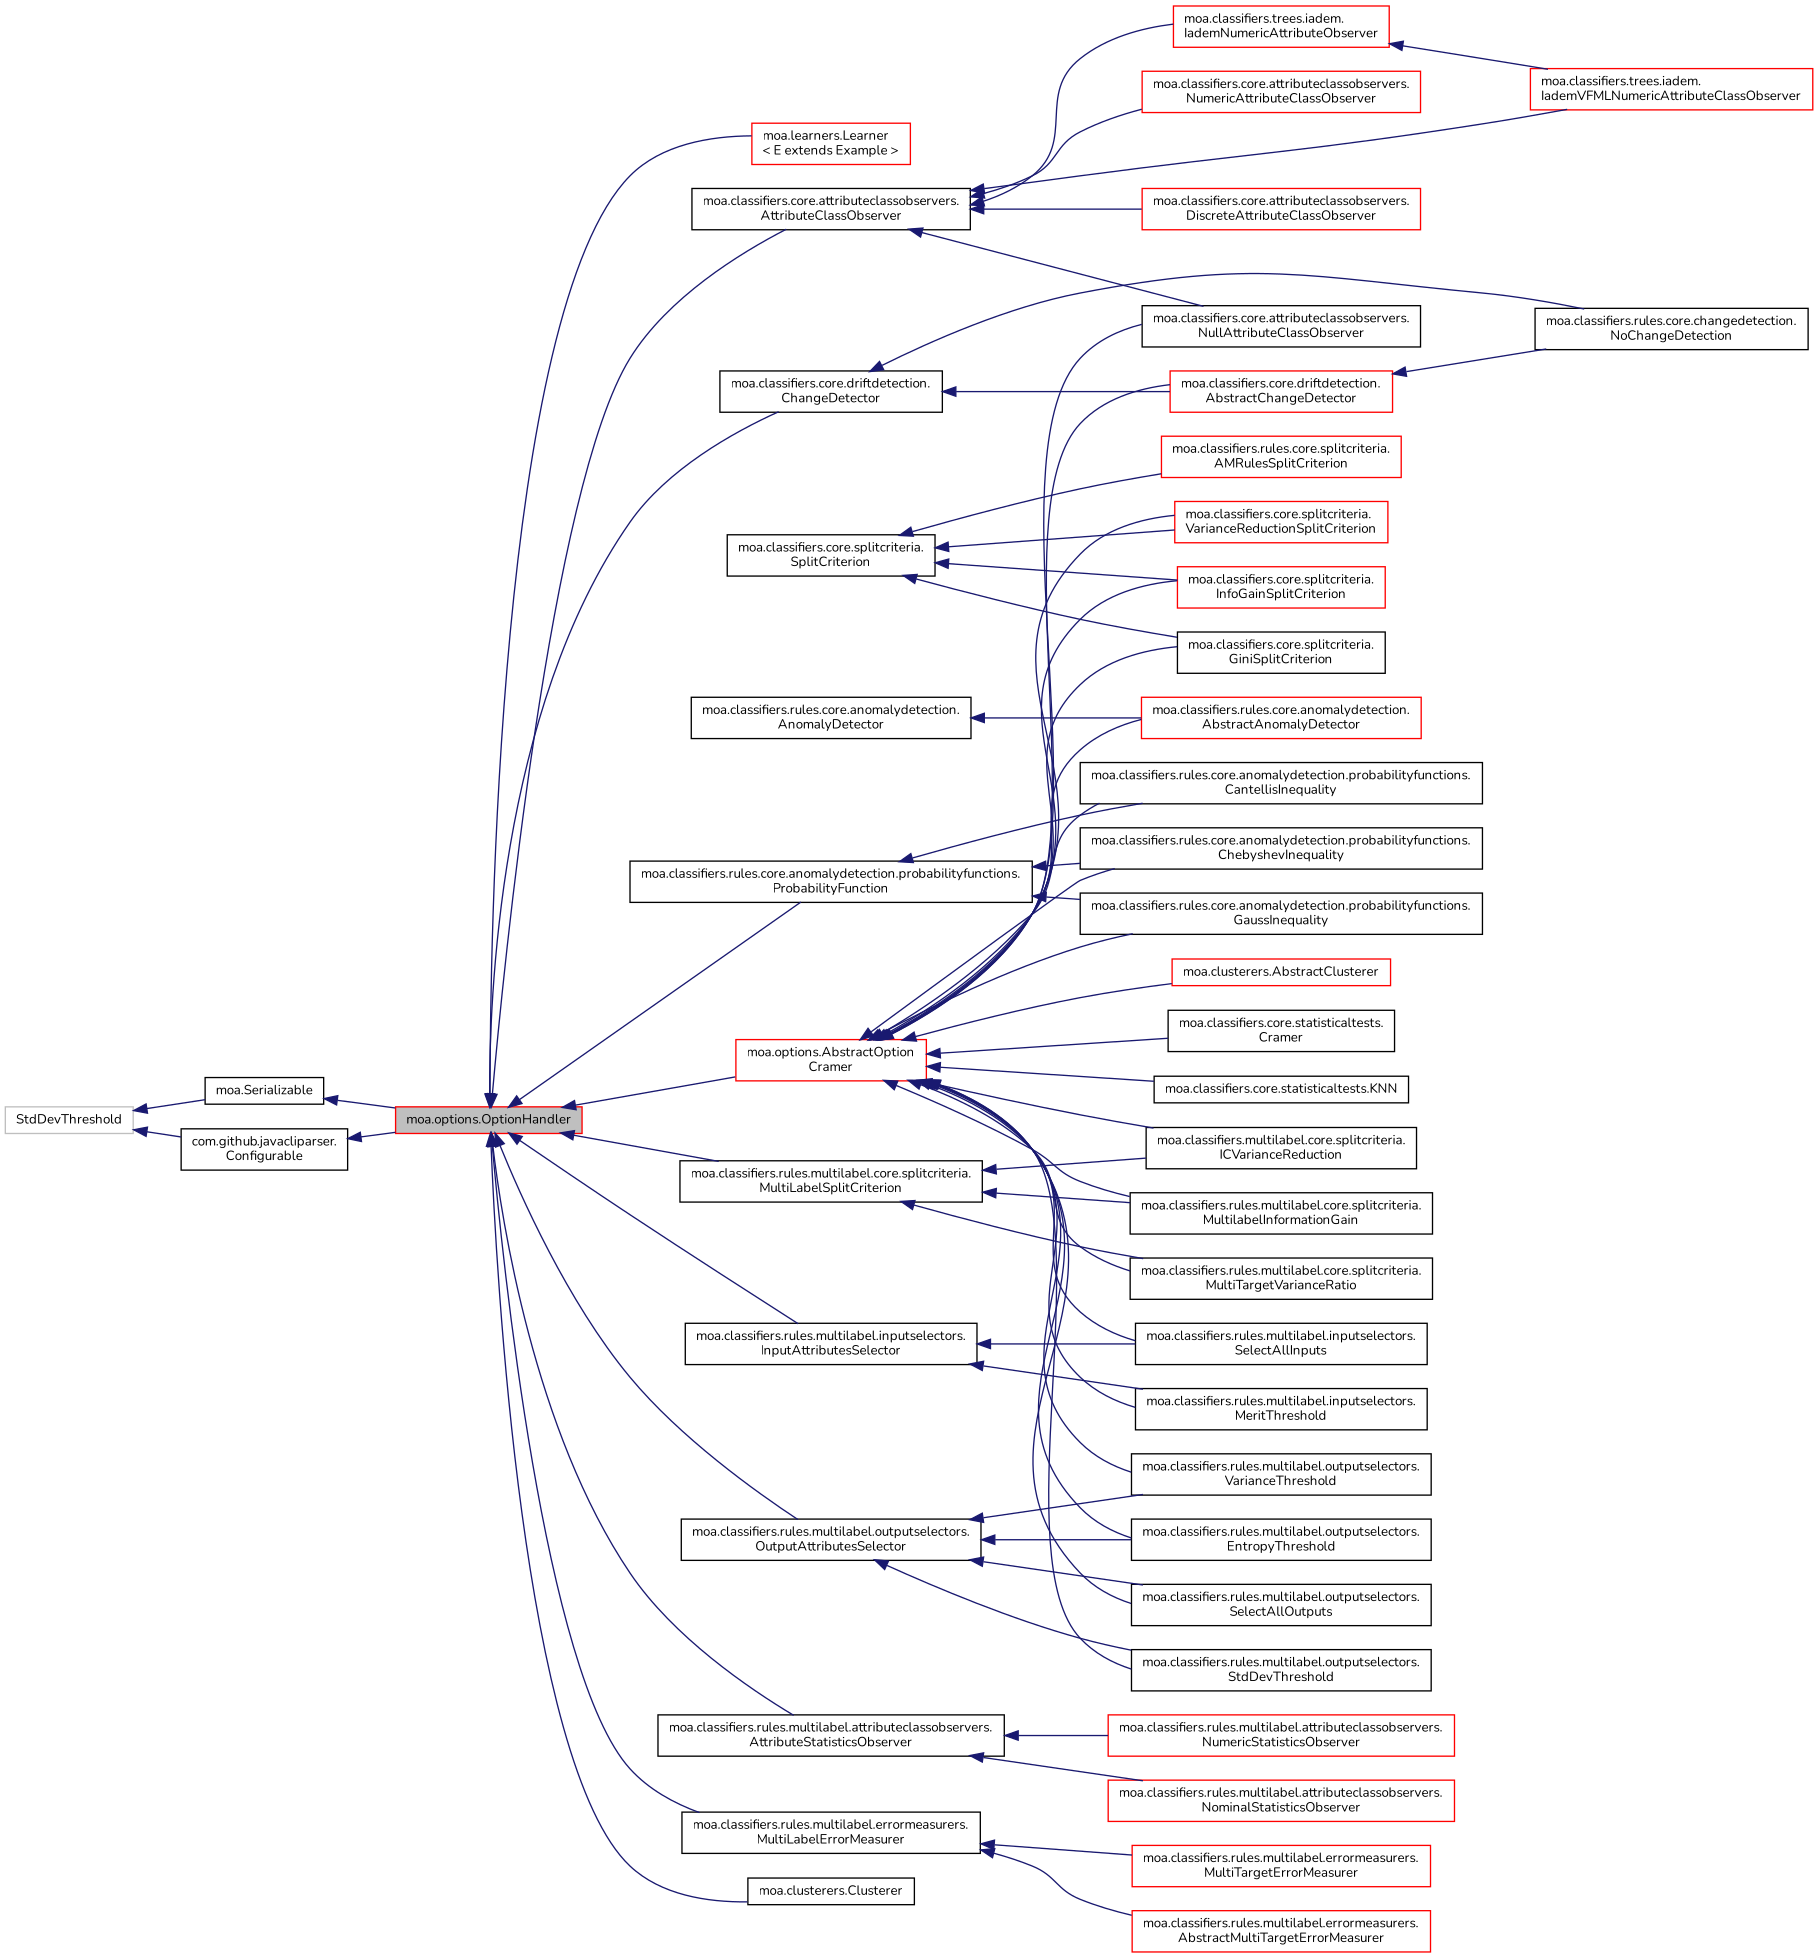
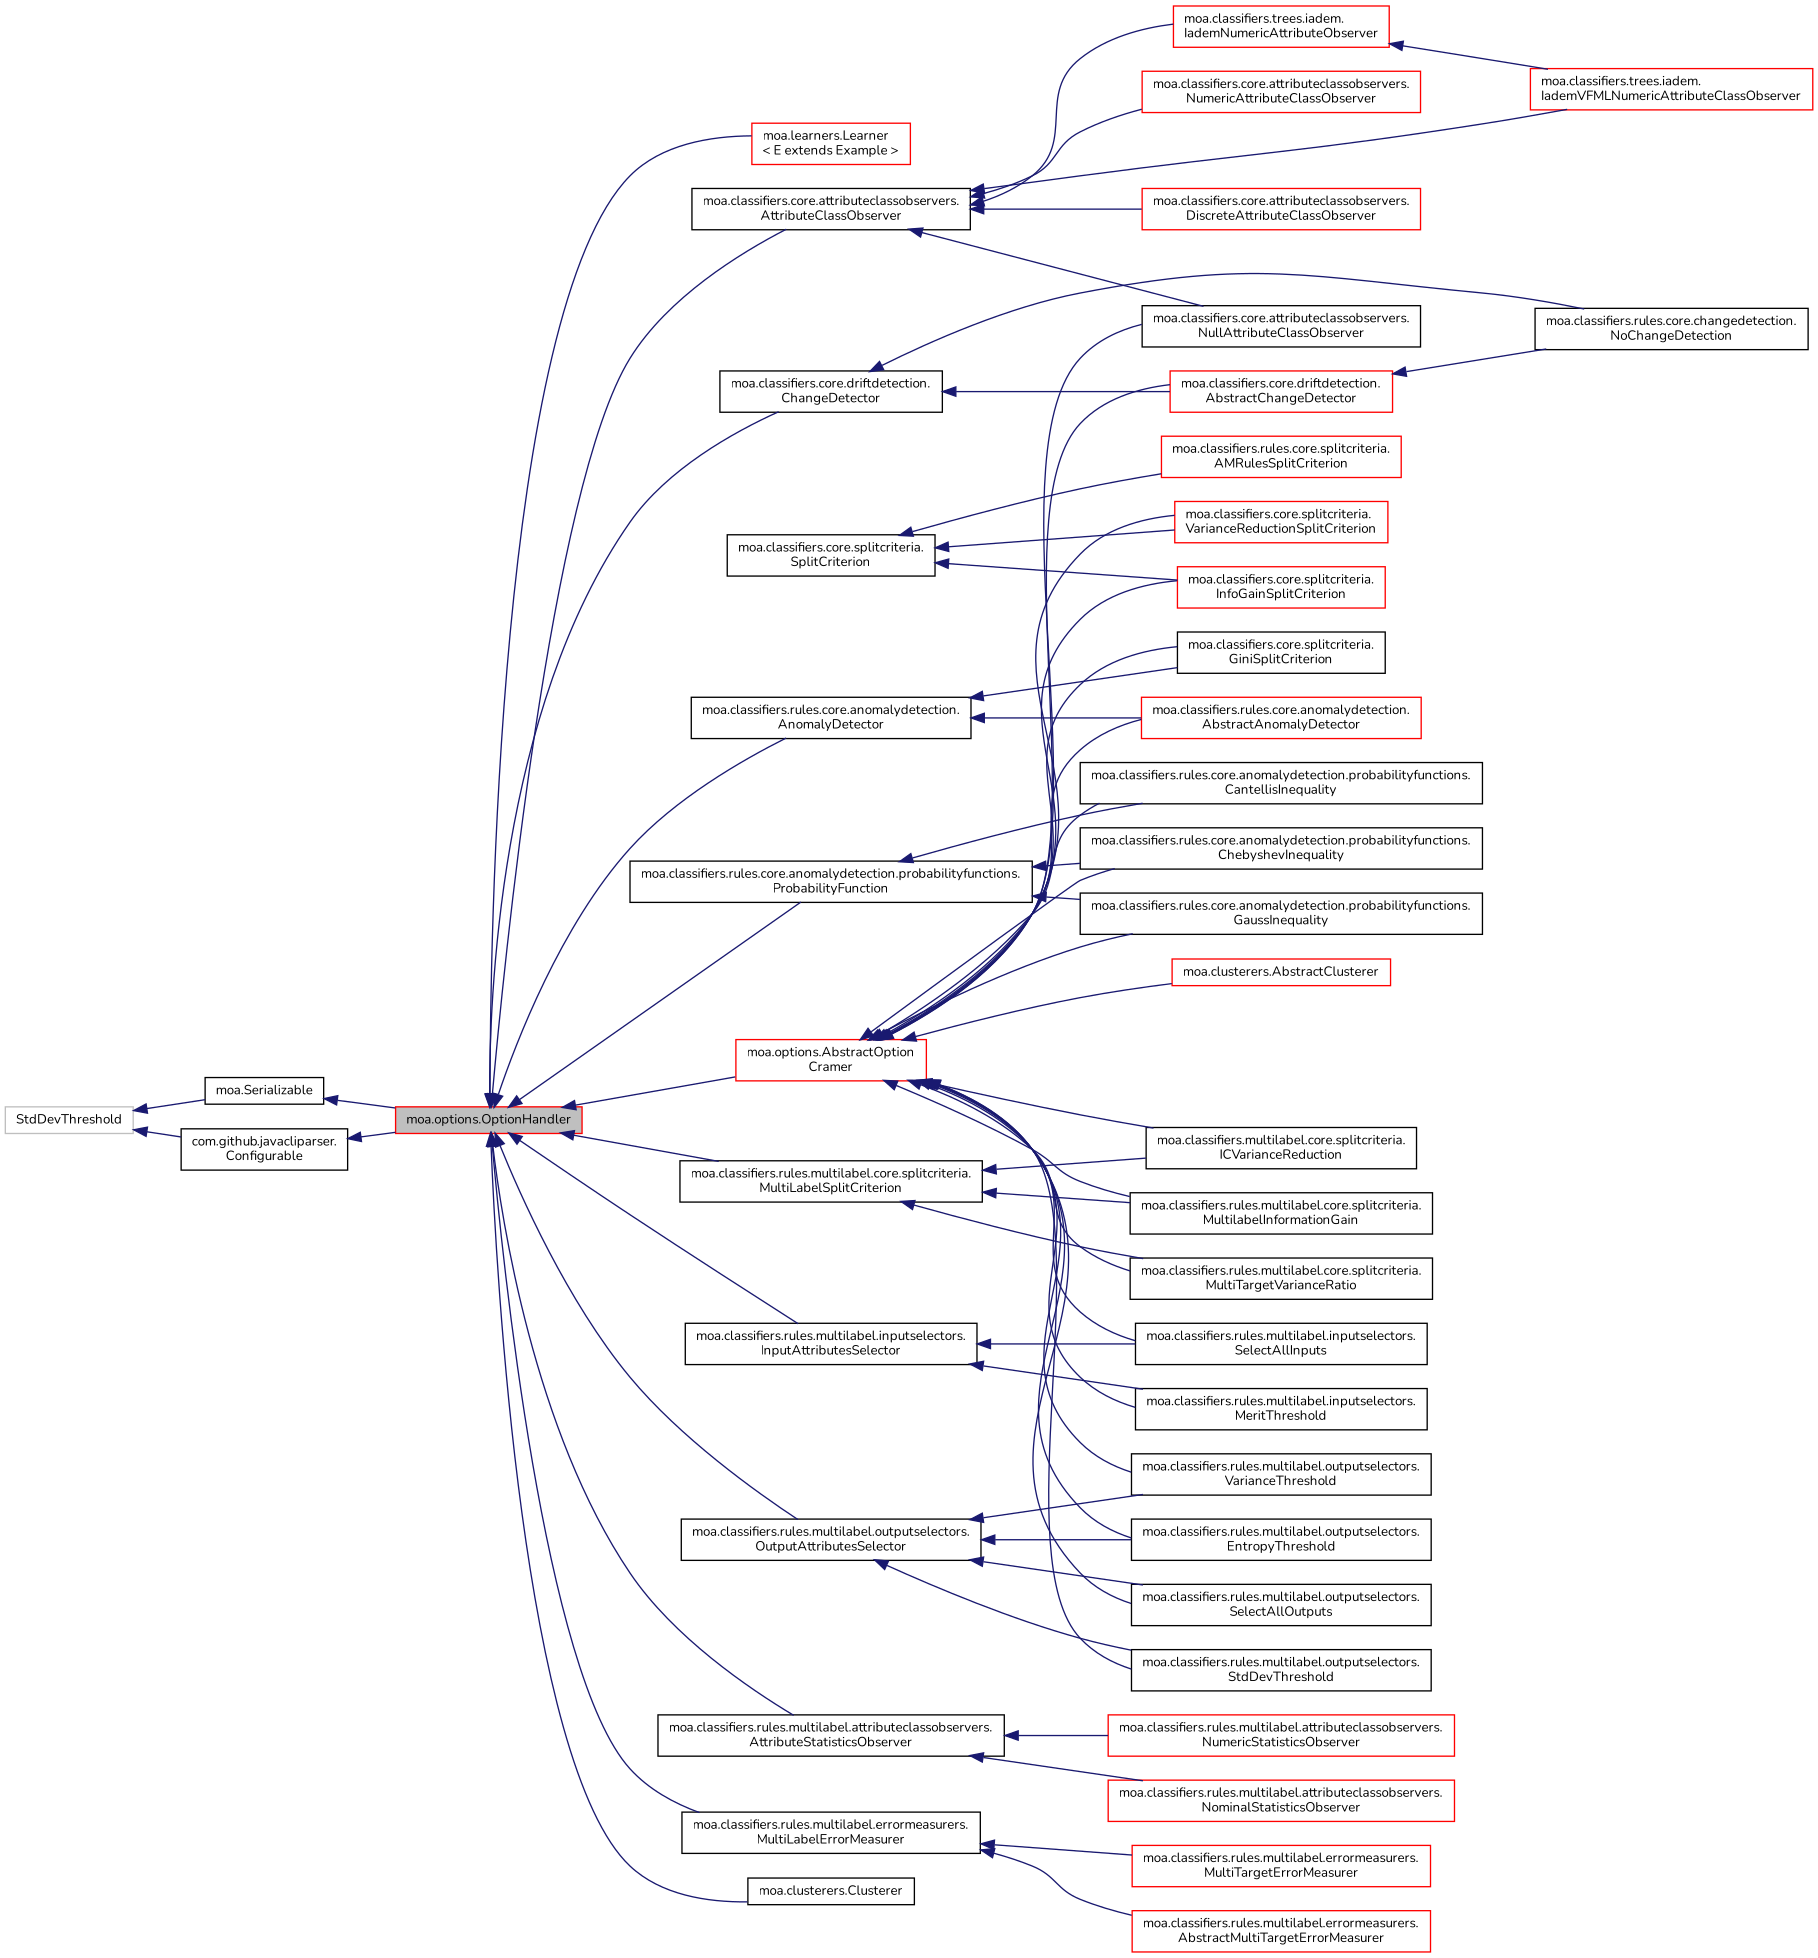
  digraph {
    fontname=Nunito
    rankdir=LR
    node [color=black fillcolor=white fontname=Nunito fontsize=10 shape=record style=filled]
    edge [color=midnightblue dir=back fontname=Nunito fontsize=10 labelfontname=Helvetica labelfontsize=10 style=solid]
    n1 [color=red fillcolor=grey75 fontcolor=black height=0.2 label="moa.options.OptionHandler" width=0.4]
    n2 [height=0.2 label="moa.classifiers.core.attributeclassobservers.\lAttributeClassObserver" width=0.4]
    n3 [height=0.2 label="moa.classifiers.core.driftdetection.\lChangeDetector" width=0.4]
    n4 [height=0.2 label="moa.classifiers.rules.core.anomalydetection.\lAnomalyDetector" width=0.4]
    n5 [height=0.2 label="moa.classifiers.rules.core.anomalydetection.probabilityfunctions.\lProbabilityFunction" width=0.4]
    n6 [height=0.2 label="moa.classifiers.rules.multilabel.attributeclassobservers.\lAttributeStatisticsObserver" width=0.4]
    n7 [height=0.2 label="moa.classifiers.rules.multilabel.core.splitcriteria.\lMultiLabelSplitCriterion" width=0.4]
    n8 [height=0.2 label="moa.classifiers.rules.multilabel.errormeasurers.\lMultiLabelErrorMeasurer" width=0.4]
    n9 [height=0.2 label="moa.classifiers.rules.multilabel.inputselectors.\lInputAttributesSelector" width=0.4]
    n10 [height=0.2 label="moa.classifiers.rules.multilabel.outputselectors.\lOutputAttributesSelector" width=0.4]
    n11 [height=0.2 label="moa.clusterers.Clusterer" width=0.4]
    n12 [color=red height=0.2 label="moa.learners.Learner\l\< E extends Example \>" width=0.4]
    n13 [color=red height=0.2 label="moa.options.AbstractOption\lCramer" width=0.4]
    n14 [color=red height=0.2 label="moa.classifiers.core.attributeclassobservers.\lDiscreteAttributeClassObserver" width=0.4]
    n15 [height=0.2 label="moa.classifiers.core.attributeclassobservers.\lNullAttributeClassObserver" width=0.4]
    n16 [color=red height=0.2 label="moa.classifiers.core.attributeclassobservers.\lNumericAttributeClassObserver" width=0.4]
    n17 [color=red height=0.2 label="moa.classifiers.trees.iadem.\lIademNumericAttributeObserver" width=0.4]
    n18 [color=red height=0.2 label="moa.classifiers.trees.iadem.\lIademVFMLNumericAttributeClassObserver" width=0.4]
    n19 [color=red height=0.2 label="moa.classifiers.core.driftdetection.\lAbstractChangeDetector" width=0.4]
    n20 [height=0.2 label="moa.classifiers.rules.core.changedetection.\lNoChangeDetection" width=0.4]
    n21 [height=0.2 label="moa.classifiers.core.splitcriteria.\lSplitCriterion" width=0.4]
    n22 [height=0.2 label="moa.classifiers.core.splitcriteria.\lGiniSplitCriterion" width=0.4]
    n23 [color=red height=0.2 label="moa.classifiers.core.splitcriteria.\lInfoGainSplitCriterion" width=0.4]
    n24 [color=red height=0.2 label="moa.classifiers.core.splitcriteria.\lVarianceReductionSplitCriterion" width=0.4]
    n25 [color=red height=0.2 label="moa.classifiers.rules.core.splitcriteria.\lAMRulesSplitCriterion" width=0.4]
    n26 [color=red height=0.2 label="moa.classifiers.rules.core.anomalydetection.\lAbstractAnomalyDetector" width=0.4]
    n27 [height=0.2 label="moa.classifiers.rules.core.anomalydetection.probabilityfunctions.\lCantellisInequality" width=0.4]
    n28 [height=0.2 label="moa.classifiers.rules.core.anomalydetection.probabilityfunctions.\lChebyshevInequality" width=0.4]
    n29 [height=0.2 label="moa.classifiers.rules.core.anomalydetection.probabilityfunctions.\lGaussInequality" width=0.4]
    n30 [color=red height=0.2 label="moa.classifiers.rules.multilabel.attributeclassobservers.\lNominalStatisticsObserver" width=0.4]
    n31 [color=red height=0.2 label="moa.classifiers.rules.multilabel.attributeclassobservers.\lNumericStatisticsObserver" width=0.4]
    n32 [height=0.2 label="moa.classifiers.multilabel.core.splitcriteria.\lICVarianceReduction" width=0.4]
    n33 [height=0.2 label="moa.classifiers.rules.multilabel.core.splitcriteria.\lMultilabelInformationGain" width=0.4]
    n34 [height=0.2 label="moa.classifiers.rules.multilabel.core.splitcriteria.\lMultiTargetVarianceRatio" width=0.4]
    n35 [color=red height=0.2 label="moa.classifiers.rules.multilabel.errormeasurers.\lAbstractMultiTargetErrorMeasurer" width=0.4]
    n36 [color=red height=0.2 label="moa.classifiers.rules.multilabel.errormeasurers.\lMultiTargetErrorMeasurer" width=0.4]
    n37 [height=0.2 label="moa.classifiers.rules.multilabel.inputselectors.\lMeritThreshold" width=0.4]
    n38 [height=0.2 label="moa.classifiers.rules.multilabel.inputselectors.\lSelectAllInputs" width=0.4]
    n39 [height=0.2 label="moa.classifiers.rules.multilabel.outputselectors.\lEntropyThreshold" width=0.4]
    n40 [height=0.2 label="moa.classifiers.rules.multilabel.outputselectors.\lSelectAllOutputs" width=0.4]
    n41 [height=0.2 label="moa.classifiers.rules.multilabel.outputselectors.\lStdDevThreshold" width=0.4]
    n42 [height=0.2 label="moa.classifiers.rules.multilabel.outputselectors.\lVarianceThreshold" width=0.4]
-   n43 [height=0.2 label="moa.classifiers.core.statisticaltests.\lCramer" width=0.4]
-   n44 [height=0.2 label="moa.classifiers.core.statisticaltests.KNN" width=0.4]
    n45 [color=red height=0.2 label="moa.clusterers.AbstractClusterer" width=0.4]
    n46 [height=0.2 label="moa.Serializable" width=0.4]
    n47 [color=grey75 height=0.2 label=StdDevThreshold width=0.4]
    n48 [height=0.2 label="com.github.javacliparser.\lConfigurable" width=0.4]
    n1 -> n2
    n1 -> n3
+   n1 -> n4
    n1 -> n5
    n1 -> n6
    n1 -> n7
    n1 -> n8
    n1 -> n9
    n1 -> n10
    n1 -> n11
    n1 -> n12
    n1 -> n13
    n2 -> n14
    n2 -> n15
    n2 -> n16
    n2 -> n17
    n2 -> n18
    n3 -> n19
    n3 -> n20
    n4 -> n26
    n5 -> n27
    n5 -> n28
    n5 -> n29
    n6 -> n30
    n6 -> n31
    n7 -> n32
    n7 -> n33
    n7 -> n34
    n8 -> n35
    n8 -> n36
    n9 -> n37
    n9 -> n38
    n10 -> n39
    n10 -> n40
    n10 -> n41
    n10 -> n42
    n13 -> n15
    n13 -> n19
    n13 -> n22
    n13 -> n23
    n13 -> n24
    n13 -> n26
    n13 -> n27
    n13 -> n28
    n13 -> n29
    n13 -> n32
    n13 -> n33
    n13 -> n34
    n13 -> n37
    n13 -> n38
    n13 -> n39
    n13 -> n40
    n13 -> n41
    n13 -> n42
-   n13 -> n43
-   n13 -> n44
    n13 -> n45
    n17 -> n18
    n19 -> n20
-   n21 -> n22
+   n4 -> n22
    n21 -> n23
    n21 -> n24
    n21 -> n25
    n46 -> n1
    n47 -> n46
    n47 -> n48
    n48 -> n1
  }
